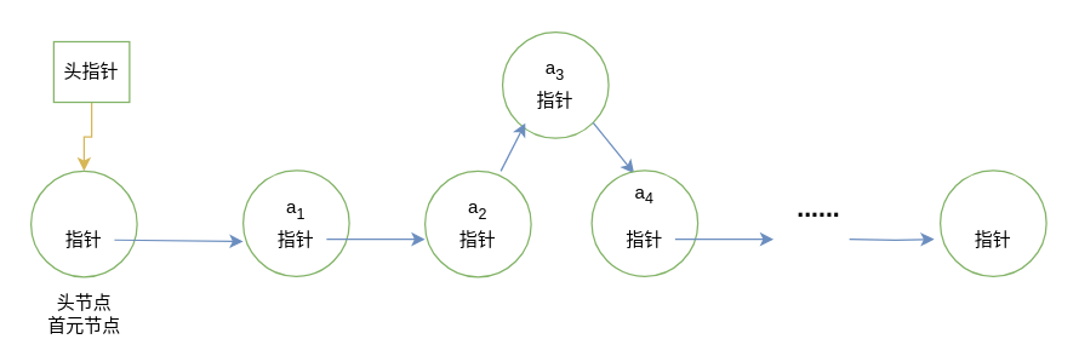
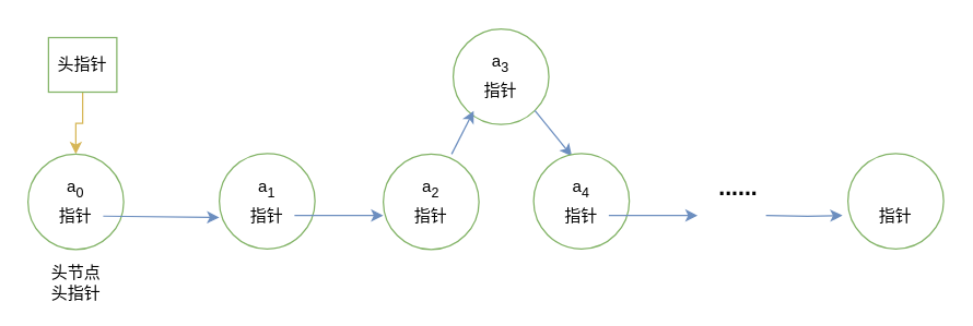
  <mxCell id="0" />
  <mxCell id="1" parent="0" />
  <mxCell id="2" value="" style="ellipse;whiteSpace=wrap;html=1;aspect=fixed;fillColor=#FFFFFF;strokeColor=#82b366;" parent="1" vertex="1"><mxGeometry x="331.15" y="20.71" width="70" height="70" as="geometry" /></mxCell>
  <mxCell id="3" value="a&lt;sub&gt;3&lt;/sub&gt;" style="text;html=1;strokeColor=none;fillColor=none;align=center;verticalAlign=middle;whiteSpace=wrap;rounded=0;fontSize=12;" parent="1" vertex="1"><mxGeometry x="346.15" y="36.21" width="40" height="20" as="geometry" /></mxCell>
  <mxCell id="4" value="指针" style="text;html=1;strokeColor=none;fillColor=none;align=center;verticalAlign=middle;whiteSpace=wrap;rounded=0;fontSize=12;" parent="1" vertex="1"><mxGeometry x="346.15" y="56.21" width="40" height="20" as="geometry" /></mxCell>
  <mxCell id="5" value="" style="endArrow=classic;html=1;fillColor=#dae8fc;strokeColor=#6c8ebf;" parent="1" edge="1"><mxGeometry width="50" height="50" relative="1" as="geometry"><mxPoint x="330" y="112.505" as="sourcePoint" /><mxPoint x="346.15" y="80.71" as="targetPoint" /></mxGeometry></mxCell>
  <mxCell id="6" value="" style="endArrow=classic;html=1;exitX=1;exitY=1;exitDx=0;exitDy=0;entryX=0.4;entryY=0.029;entryDx=0;entryDy=0;entryPerimeter=0;fillColor=#dae8fc;strokeColor=#6c8ebf;" parent="1" source="2" target="17" edge="1"><mxGeometry width="50" height="50" relative="1" as="geometry"><mxPoint x="459.15" y="70.71" as="sourcePoint" /><mxPoint x="417.15" y="106.74" as="targetPoint" /></mxGeometry></mxCell>
  <mxCell id="7" value="" style="ellipse;whiteSpace=wrap;html=1;aspect=fixed;fillColor=#FFFFFF;strokeColor=#82b366;" vertex="1" parent="1"><mxGeometry x="160" y="112" width="70" height="70" as="geometry" /></mxCell>
  <mxCell id="8" style="edgeStyle=orthogonalEdgeStyle;rounded=0;orthogonalLoop=1;jettySize=auto;html=1;entryX=0.5;entryY=0;entryDx=0;entryDy=0;fillColor=#fff2cc;strokeColor=#d6b656;" edge="1" parent="1" source="9" target="24"><mxGeometry relative="1" as="geometry" /></mxCell>
  <mxCell id="9" value="头指针" style="rounded=0;whiteSpace=wrap;html=1;fillColor=#FFFFFF;strokeColor=#82b366;" vertex="1" parent="1"><mxGeometry x="35" y="27" width="50" height="40" as="geometry" /></mxCell>
  <mxCell id="10" value="......" style="text;html=1;strokeColor=none;fillColor=none;align=center;verticalAlign=middle;whiteSpace=wrap;rounded=0;fontSize=17;fontStyle=1" vertex="1" parent="1"><mxGeometry x="520" y="128" width="40" height="20" as="geometry" /></mxCell>
  <mxCell id="11" value="a&lt;sub&gt;1&lt;/sub&gt;" style="text;html=1;strokeColor=none;fillColor=none;align=center;verticalAlign=middle;whiteSpace=wrap;rounded=0;fontSize=12;" vertex="1" parent="1"><mxGeometry x="175" y="127.5" width="40" height="20" as="geometry" /></mxCell>
  <mxCell id="12" style="edgeStyle=orthogonalEdgeStyle;rounded=0;orthogonalLoop=1;jettySize=auto;html=1;entryX=0;entryY=0.643;entryDx=0;entryDy=0;entryPerimeter=0;fontSize=12;fillColor=#dae8fc;strokeColor=#6c8ebf;" edge="1" parent="1" source="13" target="14"><mxGeometry relative="1" as="geometry" /></mxCell>
  <mxCell id="13" value="指针" style="text;html=1;strokeColor=none;fillColor=none;align=center;verticalAlign=middle;whiteSpace=wrap;rounded=0;fontSize=12;" vertex="1" parent="1"><mxGeometry x="175" y="147.5" width="40" height="20" as="geometry" /></mxCell>
  <mxCell id="14" value="" style="ellipse;whiteSpace=wrap;html=1;aspect=fixed;fillColor=#FFFFFF;strokeColor=#82b366;" vertex="1" parent="1"><mxGeometry x="280" y="112.5" width="70" height="70" as="geometry" /></mxCell>
  <mxCell id="15" value="a&lt;sub&gt;2&lt;/sub&gt;" style="text;html=1;strokeColor=none;fillColor=none;align=center;verticalAlign=middle;whiteSpace=wrap;rounded=0;fontSize=12;" vertex="1" parent="1"><mxGeometry x="295" y="128" width="40" height="20" as="geometry" /></mxCell>
  <mxCell id="16" value="指针" style="text;html=1;strokeColor=none;fillColor=none;align=center;verticalAlign=middle;whiteSpace=wrap;rounded=0;fontSize=12;" vertex="1" parent="1"><mxGeometry x="295" y="148" width="40" height="20" as="geometry" /></mxCell>
  <mxCell id="17" value="" style="ellipse;whiteSpace=wrap;html=1;aspect=fixed;fillColor=#FFFFFF;strokeColor=#82b366;" vertex="1" parent="1"><mxGeometry x="390" y="112" width="70" height="70" as="geometry" /></mxCell>
- <mxCell id="18" value="a&lt;sub&gt;4&lt;/sub&gt;" style="text;html=1;strokeColor=none;fillColor=none;align=center;verticalAlign=middle;whiteSpace=wrap;rounded=0;fontSize=12;" vertex="1" parent="1"><mxGeometry x="405" y="117.5" width="40" height="20" as="geometry" /></mxCell>
+ <mxCell id="18" value="a&lt;sub&gt;4&lt;/sub&gt;" style="text;html=1;strokeColor=none;fillColor=none;align=center;verticalAlign=middle;whiteSpace=wrap;rounded=0;fontSize=12;" vertex="1" parent="1"><mxGeometry x="405" y="127.5" width="40" height="20" as="geometry" /></mxCell>
  <mxCell id="19" style="edgeStyle=orthogonalEdgeStyle;rounded=0;orthogonalLoop=1;jettySize=auto;html=1;fontSize=12;fillColor=#dae8fc;strokeColor=#6c8ebf;" edge="1" parent="1" source="20"><mxGeometry relative="1" as="geometry"><mxPoint x="510" y="157.5" as="targetPoint" /></mxGeometry></mxCell>
  <mxCell id="20" value="指针" style="text;html=1;strokeColor=none;fillColor=none;align=center;verticalAlign=middle;whiteSpace=wrap;rounded=0;fontSize=12;" vertex="1" parent="1"><mxGeometry x="405" y="147.5" width="40" height="20" as="geometry" /></mxCell>
  <mxCell id="21" value="" style="ellipse;whiteSpace=wrap;html=1;aspect=fixed;fillColor=#FFFFFF;strokeColor=#82b366;" vertex="1" parent="1"><mxGeometry x="620" y="112" width="70" height="70" as="geometry" /></mxCell>
  <mxCell id="22" value="指针" style="text;html=1;strokeColor=none;fillColor=none;align=center;verticalAlign=middle;whiteSpace=wrap;rounded=0;fontSize=12;" vertex="1" parent="1"><mxGeometry x="635" y="147.5" width="40" height="20" as="geometry" /></mxCell>
  <mxCell id="23" style="edgeStyle=orthogonalEdgeStyle;rounded=0;orthogonalLoop=1;jettySize=auto;html=1;fontSize=12;fillColor=#dae8fc;strokeColor=#6c8ebf;entryX=-0.057;entryY=0.65;entryDx=0;entryDy=0;entryPerimeter=0;" edge="1" parent="1" target="21"><mxGeometry relative="1" as="geometry"><mxPoint x="520" y="167.5" as="targetPoint" /><mxPoint x="560" y="157.5" as="sourcePoint" /></mxGeometry></mxCell>
  <mxCell id="24" value="" style="ellipse;whiteSpace=wrap;html=1;aspect=fixed;fillColor=#FFFFFF;strokeColor=#82b366;" vertex="1" parent="1"><mxGeometry x="20" y="112.5" width="70" height="70" as="geometry" /></mxCell>
+ <mxCell id="25" value="a&lt;sub&gt;0&lt;/sub&gt;" style="text;html=1;strokeColor=none;fillColor=none;align=center;verticalAlign=middle;whiteSpace=wrap;rounded=0;fontSize=12;" vertex="1" parent="1"><mxGeometry x="35" y="128" width="40" height="20" as="geometry" /></mxCell>
  <mxCell id="26" value="指针" style="text;html=1;strokeColor=none;fillColor=none;align=center;verticalAlign=middle;whiteSpace=wrap;rounded=0;fontSize=12;" vertex="1" parent="1"><mxGeometry x="35" y="148" width="40" height="20" as="geometry" /></mxCell>
- <mxCell id="27" value="头节点&lt;br&gt;首元节点" style="text;html=1;strokeColor=none;fillColor=none;align=center;verticalAlign=middle;whiteSpace=wrap;rounded=0;fontSize=12;fontStyle=0" vertex="1" parent="1"><mxGeometry x="27.5" y="197" width="55" height="20" as="geometry" /></mxCell>
+ <mxCell id="27" value="头节点&lt;br&gt;头指针" style="text;html=1;strokeColor=none;fillColor=none;align=center;verticalAlign=middle;whiteSpace=wrap;rounded=0;fontSize=12;fontStyle=0" vertex="1" parent="1"><mxGeometry x="27.5" y="197" width="55" height="20" as="geometry" /></mxCell>
  <mxCell id="28" value="" style="endArrow=classic;html=1;exitX=1;exitY=0.5;exitDx=0;exitDy=0;entryX=0;entryY=0.671;entryDx=0;entryDy=0;entryPerimeter=0;fillColor=#dae8fc;strokeColor=#6c8ebf;" edge="1" parent="1" source="26" target="7"><mxGeometry width="50" height="50" relative="1" as="geometry"><mxPoint x="110" y="257" as="sourcePoint" /><mxPoint x="160" y="207" as="targetPoint" /></mxGeometry></mxCell>
